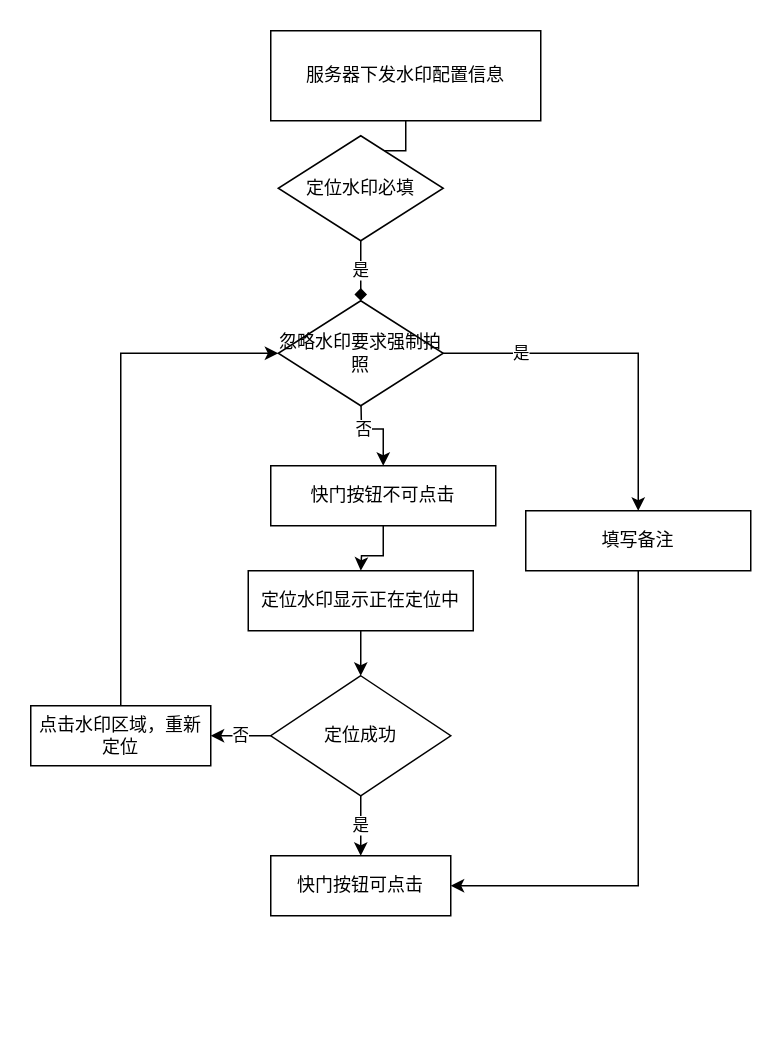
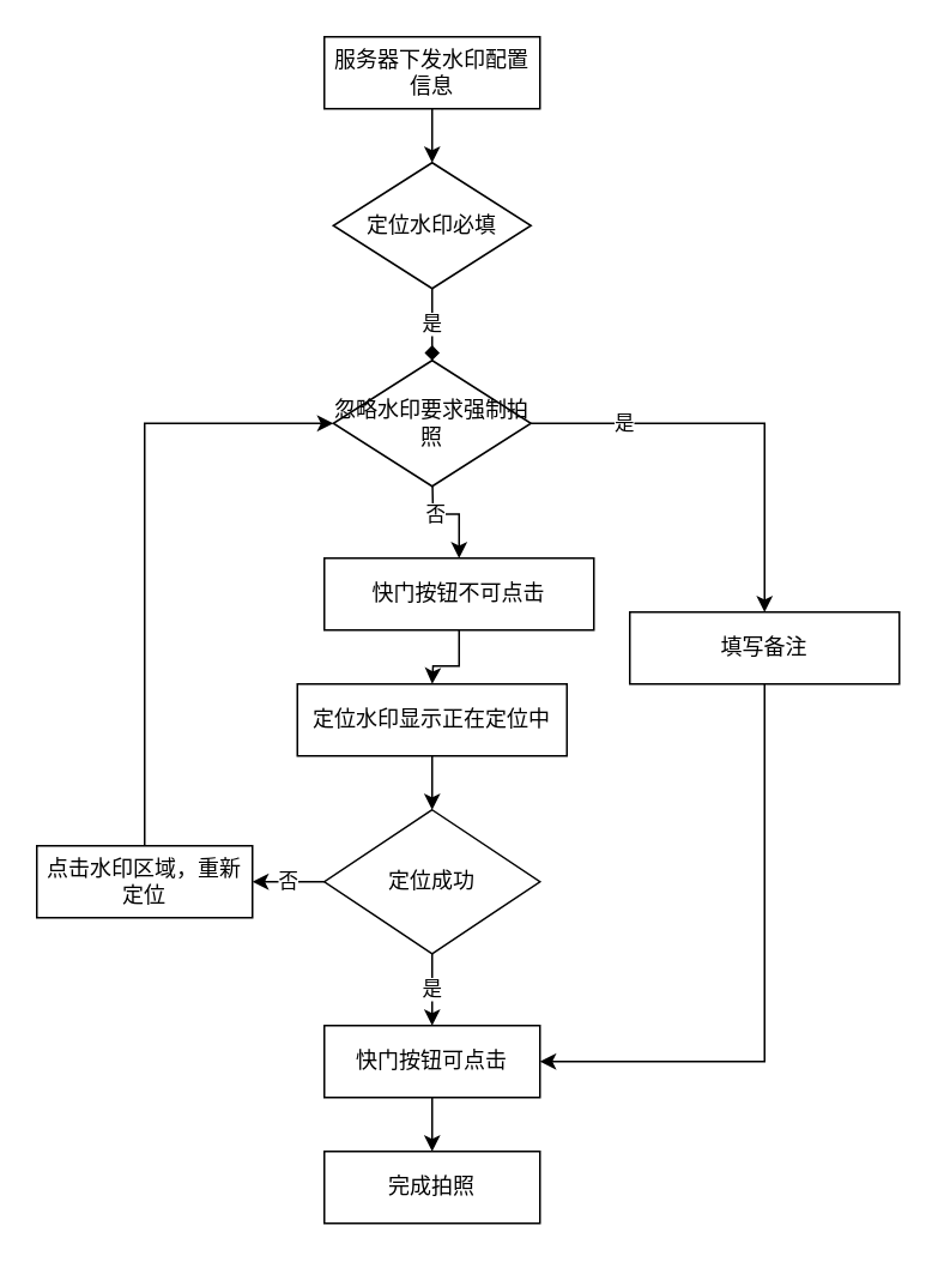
  <mxCell id="0" />
  <mxCell id="1" parent="0" />
  <mxCell id="2" value="" style="edgeStyle=orthogonalEdgeStyle;rounded=0;orthogonalLoop=1;jettySize=auto;html=1;" parent="1" source="3" target="7" edge="1"><mxGeometry relative="1" as="geometry" /></mxCell>
- <mxCell id="3" value="服务器下发水印配置信息" style="rounded=0;whiteSpace=wrap;html=1;" parent="1" vertex="1"><mxGeometry x="180" y="20" width="180" height="60" as="geometry" /></mxCell>
+ <mxCell id="3" value="服务器下发水印配置信息" style="rounded=0;whiteSpace=wrap;html=1;" parent="1" vertex="1"><mxGeometry x="180" y="20" width="120" height="40" as="geometry" /></mxCell>
  <mxCell id="4" value="" style="edgeStyle=orthogonalEdgeStyle;rounded=0;orthogonalLoop=1;jettySize=auto;html=1;" parent="1" target="11" edge="1"><mxGeometry relative="1" as="geometry"><mxPoint x="240" y="260" as="sourcePoint" /></mxGeometry></mxCell>
  <mxCell id="5" value="否" style="edgeLabel;html=1;align=center;verticalAlign=middle;resizable=0;points=[];" parent="4" vertex="1" connectable="0"><mxGeometry x="-0.167" relative="1" as="geometry"><mxPoint as="offset" /></mxGeometry></mxCell>
  <mxCell id="6" value="是" style="edgeStyle=orthogonalEdgeStyle;rounded=0;orthogonalLoop=1;jettySize=auto;html=1;endArrow=diamond;" parent="1" source="7" target="24" edge="1"><mxGeometry relative="1" as="geometry" /></mxCell>
  <mxCell id="7" value="定位水印必填" style="rhombus;whiteSpace=wrap;html=1;" parent="1" vertex="1"><mxGeometry x="185" y="90" width="110" height="70" as="geometry" /></mxCell>
  <mxCell id="8" value="" style="edgeStyle=orthogonalEdgeStyle;rounded=0;orthogonalLoop=1;jettySize=auto;html=1;" parent="1" source="9" target="16" edge="1"><mxGeometry relative="1" as="geometry" /></mxCell>
  <mxCell id="9" value="定位水印显示正在定位中" style="rounded=0;whiteSpace=wrap;html=1;" parent="1" vertex="1"><mxGeometry x="165" y="380" width="150" height="40" as="geometry" /></mxCell>
  <mxCell id="10" value="" style="edgeStyle=orthogonalEdgeStyle;rounded=0;orthogonalLoop=1;jettySize=auto;html=1;" parent="1" source="11" edge="1"><mxGeometry relative="1" as="geometry"><mxPoint x="240" y="380" as="targetPoint" /></mxGeometry></mxCell>
  <mxCell id="11" value="快门按钮不可点击" style="rounded=0;whiteSpace=wrap;html=1;" parent="1" vertex="1"><mxGeometry x="180" y="310" width="150" height="40" as="geometry" /></mxCell>
+ <mxCell id="12" value="" style="edgeStyle=orthogonalEdgeStyle;rounded=0;orthogonalLoop=1;jettySize=auto;html=1;" parent="1" source="13" target="19" edge="1"><mxGeometry relative="1" as="geometry" /></mxCell>
  <mxCell id="13" value="快门按钮可点击" style="rounded=0;whiteSpace=wrap;html=1;" parent="1" vertex="1"><mxGeometry x="180" y="570" width="120" height="40" as="geometry" /></mxCell>
  <mxCell id="14" value="是" style="edgeStyle=orthogonalEdgeStyle;rounded=0;orthogonalLoop=1;jettySize=auto;html=1;" parent="1" source="16" target="13" edge="1"><mxGeometry relative="1" as="geometry" /></mxCell>
  <mxCell id="15" value="否" style="edgeStyle=orthogonalEdgeStyle;rounded=0;orthogonalLoop=1;jettySize=auto;html=1;" parent="1" source="16" target="18" edge="1"><mxGeometry relative="1" as="geometry" /></mxCell>
  <mxCell id="16" value="定位成功" style="rhombus;whiteSpace=wrap;html=1;" parent="1" vertex="1"><mxGeometry x="180" y="450" width="120" height="80" as="geometry" /></mxCell>
  <mxCell id="17" style="edgeStyle=orthogonalEdgeStyle;rounded=0;orthogonalLoop=1;jettySize=auto;html=1;entryX=0;entryY=0.5;entryDx=0;entryDy=0;" parent="1" source="18" target="24" edge="1"><mxGeometry relative="1" as="geometry"><Array as="points"><mxPoint x="80" y="235" /></Array></mxGeometry></mxCell>
  <mxCell id="18" value="点击水印区域，重新定位" style="rounded=0;whiteSpace=wrap;html=1;" parent="1" vertex="1"><mxGeometry x="20" y="470" width="120" height="40" as="geometry" /></mxCell>
+ <mxCell id="19" value="完成拍照" style="rounded=0;whiteSpace=wrap;html=1;" parent="1" vertex="1"><mxGeometry x="180" y="640" width="120" height="40" as="geometry" /></mxCell>
  <mxCell id="20" style="edgeStyle=orthogonalEdgeStyle;rounded=0;orthogonalLoop=1;jettySize=auto;html=1;" parent="1" source="21" edge="1"><mxGeometry relative="1" as="geometry"><mxPoint x="300" y="590" as="targetPoint" /><Array as="points"><mxPoint x="425" y="590" /></Array></mxGeometry></mxCell>
  <mxCell id="21" value="填写备注" style="rounded=0;whiteSpace=wrap;html=1;" parent="1" vertex="1"><mxGeometry x="350" y="340" width="150" height="40" as="geometry" /></mxCell>
  <mxCell id="22" style="edgeStyle=orthogonalEdgeStyle;rounded=0;orthogonalLoop=1;jettySize=auto;html=1;" parent="1" source="24" target="21" edge="1"><mxGeometry relative="1" as="geometry" /></mxCell>
  <mxCell id="23" value="是" style="edgeLabel;html=1;align=center;verticalAlign=middle;resizable=0;points=[];" vertex="1" connectable="0" parent="22"><mxGeometry x="-0.566" y="1" relative="1" as="geometry"><mxPoint as="offset" /></mxGeometry></mxCell>
  <mxCell id="24" value="&lt;span&gt;忽略水印要求强制拍照&lt;/span&gt;" style="rhombus;whiteSpace=wrap;html=1;" parent="1" vertex="1"><mxGeometry x="185" y="200" width="110" height="70" as="geometry" /></mxCell>
